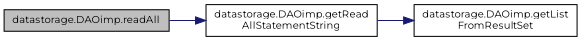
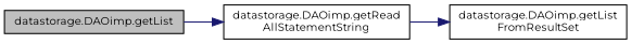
  digraph {
    fontname=Montserrat
    rankdir=LR
    node [color=black fillcolor=white fontname=Montserrat fontsize=10 shape=record style=filled]
    edge [color=midnightblue fontname=Montserrat fontsize=10 labelfontname=Helvetica labelfontsize=10 style=solid]
-   n1 [fillcolor=grey75 fontcolor=black height=0.2 label="datastorage.DAOimp.readAll" width=0.4]
+   n1 [fillcolor=grey75 fontcolor=black height=0.2 label="datastorage.DAOimp.getList" width=0.4]
    n2 [height=0.2 label="datastorage.DAOimp.getRead\lAllStatementString" width=0.4]
    n3 [height=0.2 label="datastorage.DAOimp.getList\lFromResultSet" width=0.4]
    n1 -> n2
    n2 -> n3
  }
